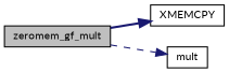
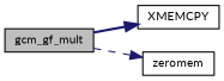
  digraph {
    fontname=Lato
    rankdir=LR
    node [color=black fillcolor=white fontname=Lato fontsize=10 shape=record style=filled]
    edge [color=midnightblue fontname=Lato fontsize=10 labelfontname=Helvetica labelfontsize=10]
-   n1 [fillcolor=grey75 fontcolor=black height=0.2 label=zeromem_gf_mult width=0.4]
+   n1 [fillcolor=grey75 fontcolor=black height=0.2 label=gcm_gf_mult width=0.4]
    n2 [height=0.2 label=XMEMCPY width=0.4]
-   n3 [height=0.2 label=mult width=0.4]
+   n3 [height=0.2 label=zeromem width=0.4]
    n1 -> n2 [style=bold]
    n1 -> n3 [style=dashed]
  }
